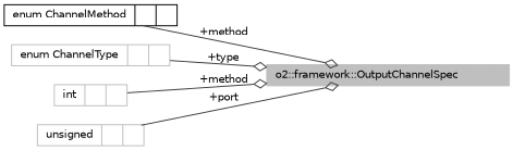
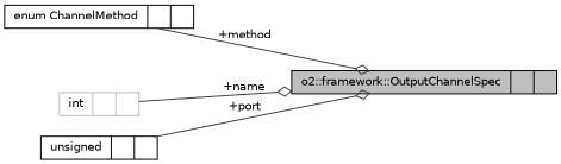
  digraph {
    rankdir=LR
    node [color=grey75 fontname=Helvetica fontsize=10 shape=record]
    edge [arrowhead=odiamond color=grey25 fontname=Helvetica fontsize=10 labelfontname=Helvetica labelfontsize=10 style=solid]
-   n1 [fillcolor=grey75 fontcolor=black height=0.2 label="{o2::framework::OutputChannelSpec\n||}" style=filled width=0.4]
+   n1 [color=black fillcolor=grey75 fontcolor=black height=0.2 label="{o2::framework::OutputChannelSpec\n||}" style=filled width=0.4]
    n2 [color=black height=0.2 label="{enum ChannelMethod\n||}" width=0.4]
-   n3 [height=0.2 label="{enum ChannelType\n||}" width=0.4]
    n4 [height=0.2 label="{int\n||}" width=0.4]
-   n5 [height=0.2 label="{unsigned\n||}" width=0.4]
+   n5 [color=black height=0.2 label="{unsigned\n||}" width=0.4]
    n2 -> n1 [label=" +method"]
-   n3 -> n1 [label=" +type"]
-   n4 -> n1 [label=" +method"]
+   n4 -> n1 [label=" +name"]
    n5 -> n1 [label=" +port"]
  }
